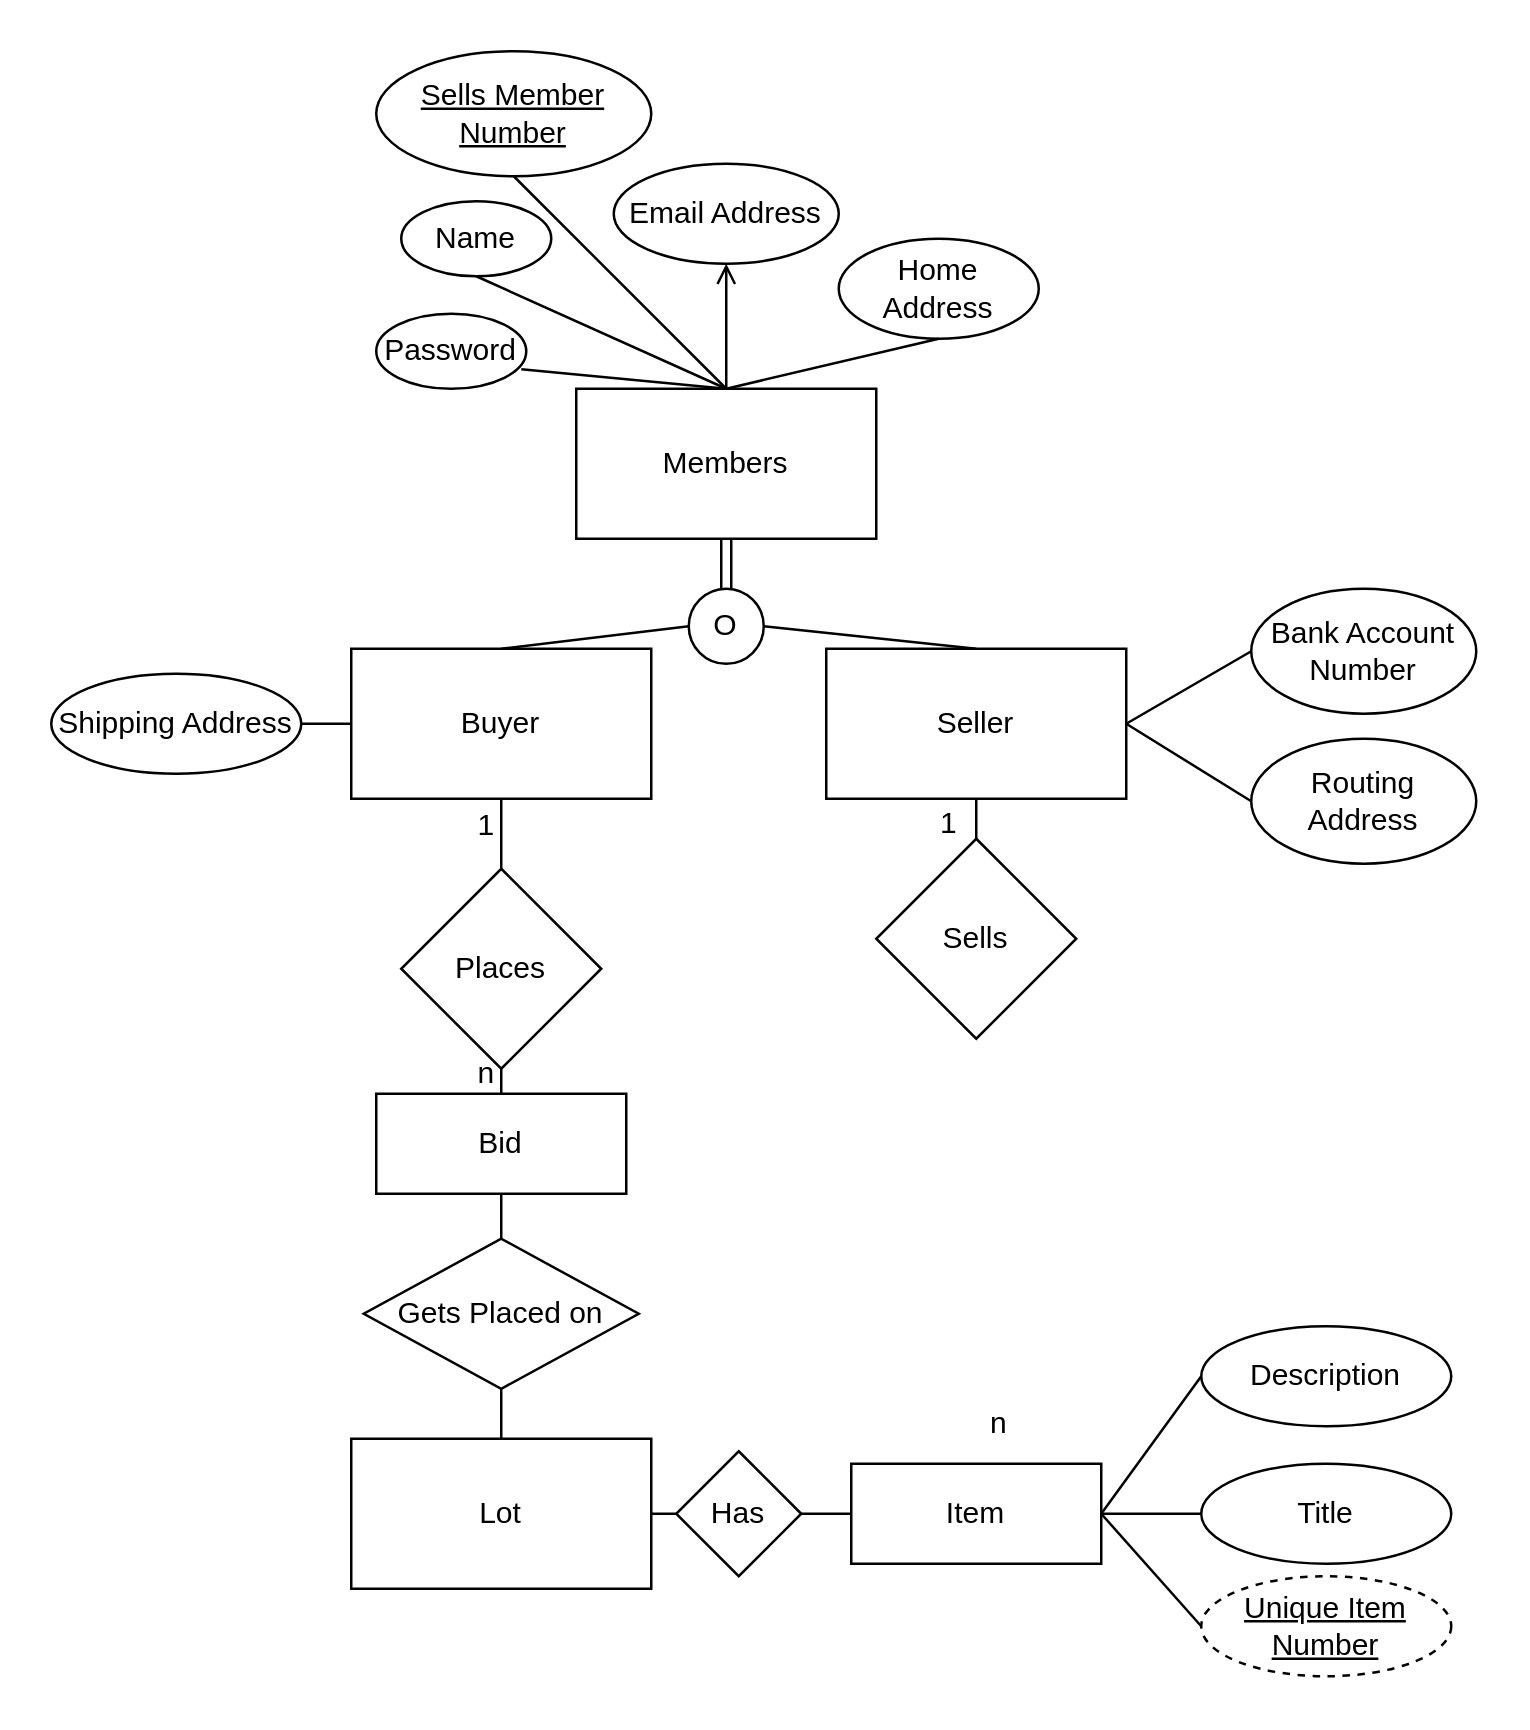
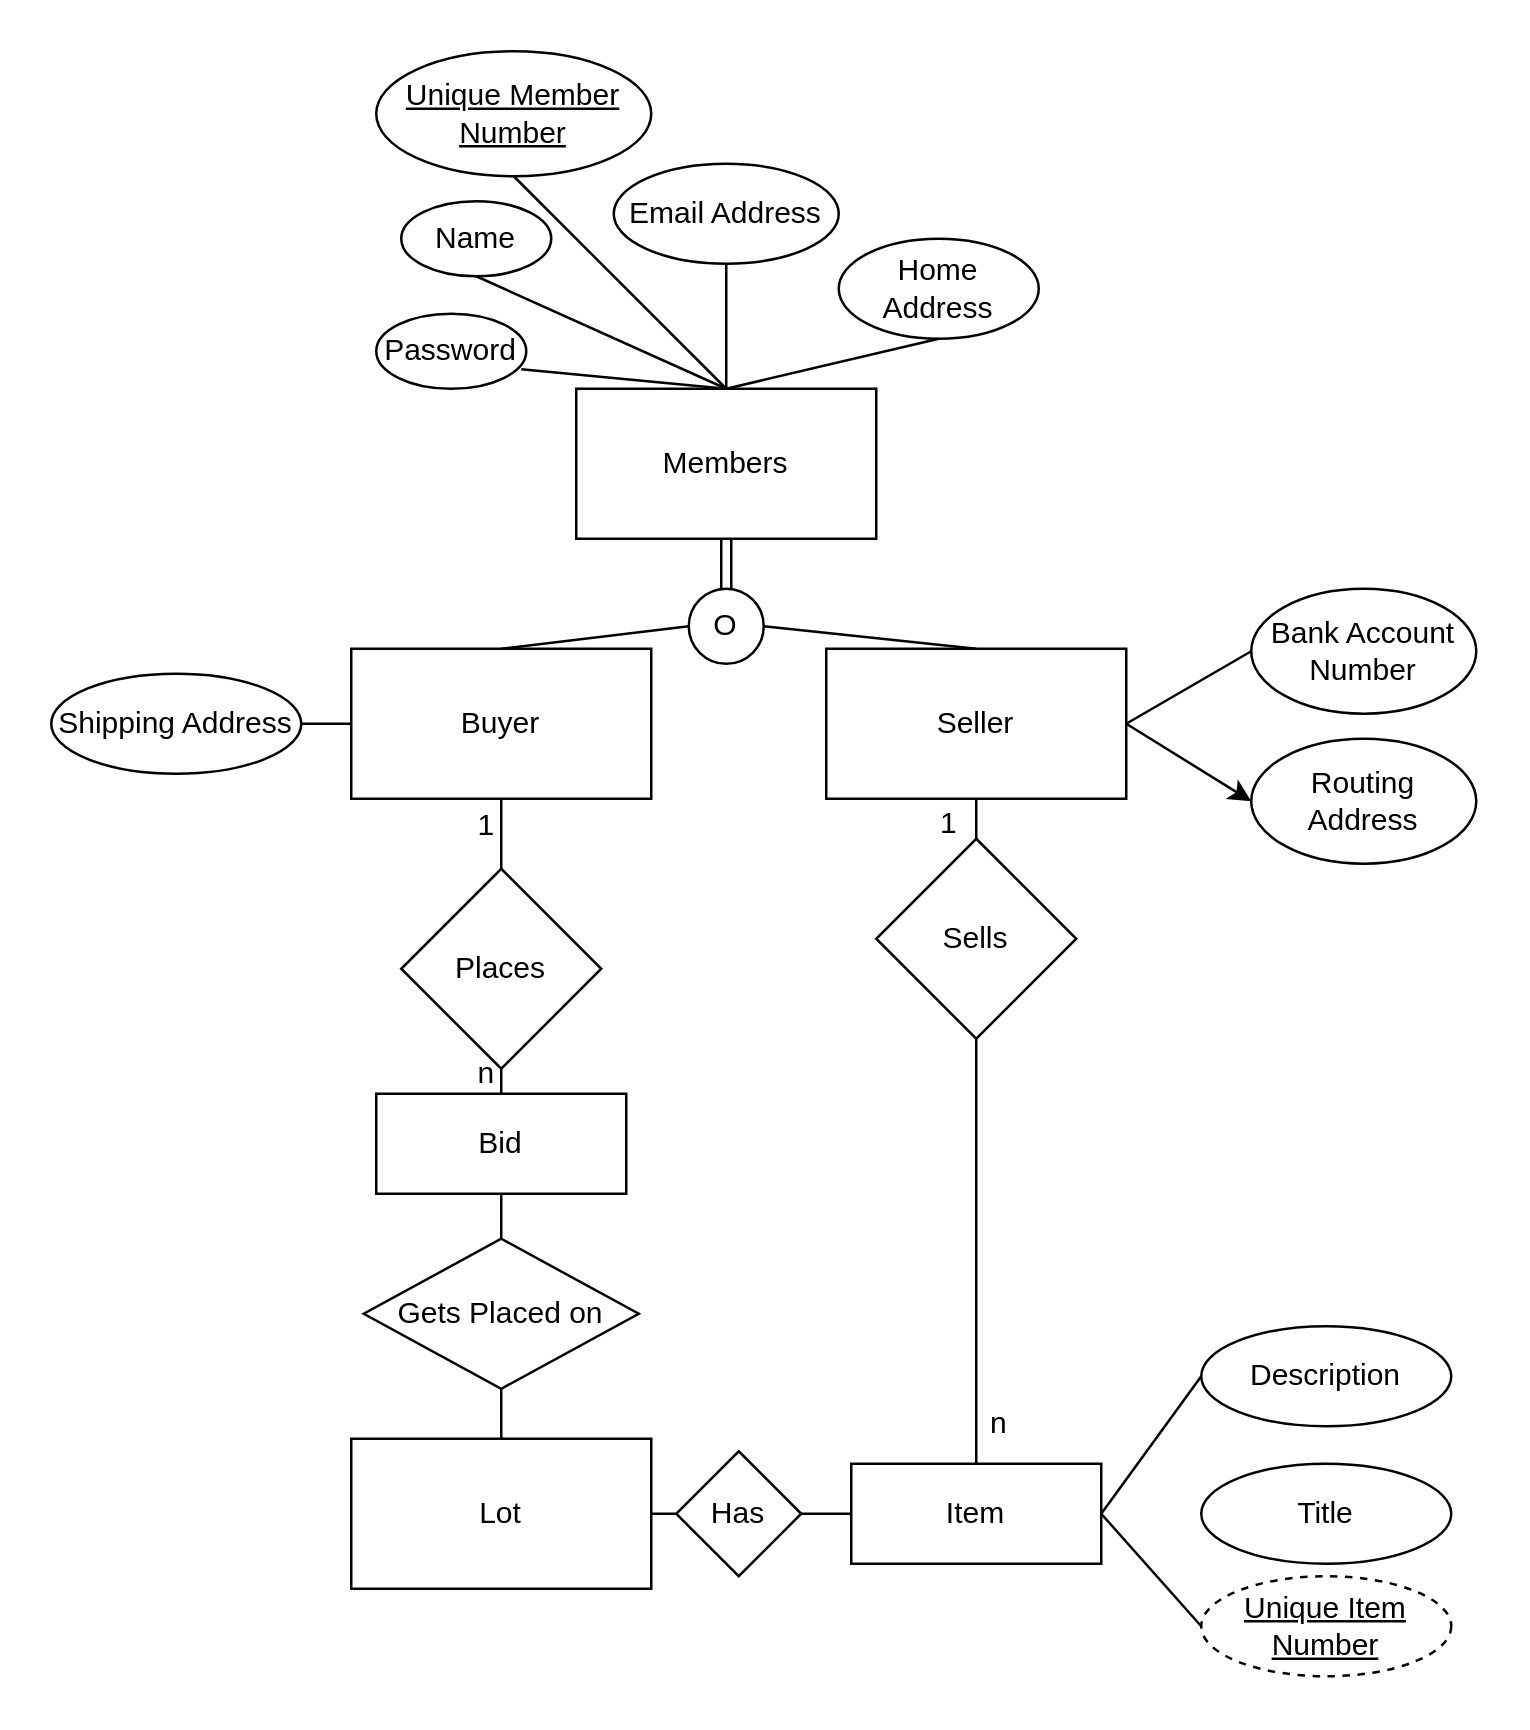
  <mxCell id="0" />
  <mxCell id="1" parent="0" />
  <mxCell id="2" value="Members" style="rounded=0;whiteSpace=wrap;html=1;" vertex="1" parent="1"><mxGeometry x="230" y="155" width="120" height="60" as="geometry" /></mxCell>
  <mxCell id="3" value="" style="endArrow=none;html=1;rounded=0;entryX=0;entryY=0.5;entryDx=0;entryDy=0;exitX=0.5;exitY=0;exitDx=0;exitDy=0;" edge="1" parent="1" source="4" target="13"><mxGeometry width="50" height="50" relative="1" as="geometry"><mxPoint x="165" y="425" as="sourcePoint" /><mxPoint x="315" y="505" as="targetPoint" /></mxGeometry></mxCell>
  <mxCell id="4" value="Buyer" style="rounded=0;whiteSpace=wrap;html=1;" vertex="1" parent="1"><mxGeometry x="140" y="259" width="120" height="60" as="geometry" /></mxCell>
  <mxCell id="5" value="Seller" style="rounded=0;whiteSpace=wrap;html=1;" vertex="1" parent="1"><mxGeometry x="330" y="259" width="120" height="60" as="geometry" /></mxCell>
  <mxCell id="6" value="" style="endArrow=none;html=1;rounded=0;entryX=1;entryY=0.5;entryDx=0;entryDy=0;exitX=0.5;exitY=0;exitDx=0;exitDy=0;" edge="1" parent="1" source="5" target="13"><mxGeometry width="50" height="50" relative="1" as="geometry"><mxPoint x="265" y="555" as="sourcePoint" /><mxPoint x="315" y="505" as="targetPoint" /></mxGeometry></mxCell>
  <mxCell id="7" value="Sells" style="rhombus;whiteSpace=wrap;html=1;" vertex="1" parent="1"><mxGeometry x="350" y="335" width="80" height="80" as="geometry" /></mxCell>
  <mxCell id="8" value="" style="endArrow=none;html=1;rounded=0;entryX=0.5;entryY=1;entryDx=0;entryDy=0;exitX=0.5;exitY=0;exitDx=0;exitDy=0;" edge="1" parent="1" source="7" target="5"><mxGeometry width="50" height="50" relative="1" as="geometry"><mxPoint x="265" y="555" as="sourcePoint" /><mxPoint x="315" y="505" as="targetPoint" /></mxGeometry></mxCell>
  <mxCell id="9" value="Lot" style="rounded=0;whiteSpace=wrap;html=1;" vertex="1" parent="1"><mxGeometry x="140" y="575" width="120" height="60" as="geometry" /></mxCell>
  <mxCell id="10" value="Places" style="rhombus;whiteSpace=wrap;html=1;" vertex="1" parent="1"><mxGeometry x="160" y="347" width="80" height="80" as="geometry" /></mxCell>
  <mxCell id="11" value="" style="endArrow=none;html=1;rounded=0;entryX=0.5;entryY=1;entryDx=0;entryDy=0;exitX=0.5;exitY=0;exitDx=0;exitDy=0;" edge="1" parent="1" source="45" target="10"><mxGeometry width="50" height="50" relative="1" as="geometry"><mxPoint x="170" y="545" as="sourcePoint" /><mxPoint x="75" y="505" as="targetPoint" /></mxGeometry></mxCell>
  <mxCell id="12" value="" style="endArrow=none;html=1;rounded=0;entryX=0.5;entryY=1;entryDx=0;entryDy=0;exitX=0.5;exitY=0;exitDx=0;exitDy=0;" edge="1" parent="1" source="10" target="4"><mxGeometry width="50" height="50" relative="1" as="geometry"><mxPoint x="265" y="555" as="sourcePoint" /><mxPoint x="315" y="505" as="targetPoint" /></mxGeometry></mxCell>
  <mxCell id="13" value="O" style="ellipse;whiteSpace=wrap;html=1;aspect=fixed;" vertex="1" parent="1"><mxGeometry x="275" y="235" width="30" height="30" as="geometry" /></mxCell>
  <mxCell id="14" value="" style="endArrow=none;html=1;rounded=0;entryX=0.5;entryY=1;entryDx=0;entryDy=0;exitX=0.5;exitY=0;exitDx=0;exitDy=0;shape=link;" edge="1" parent="1" source="13" target="2"><mxGeometry width="50" height="50" relative="1" as="geometry"><mxPoint x="265" y="455" as="sourcePoint" /><mxPoint x="315" y="405" as="targetPoint" /></mxGeometry></mxCell>
- <mxCell id="15" value="&lt;u&gt;Sells Member Number&lt;/u&gt;" style="ellipse;whiteSpace=wrap;html=1;" vertex="1" parent="1"><mxGeometry x="150" y="20" width="110" height="50" as="geometry" /></mxCell>
+ <mxCell id="15" value="&lt;u&gt;Unique Member Number&lt;/u&gt;" style="ellipse;whiteSpace=wrap;html=1;" vertex="1" parent="1"><mxGeometry x="150" y="20" width="110" height="50" as="geometry" /></mxCell>
  <mxCell id="16" value="" style="endArrow=none;html=1;rounded=0;entryX=0.5;entryY=1;entryDx=0;entryDy=0;exitX=0.5;exitY=0;exitDx=0;exitDy=0;" edge="1" parent="1" source="2" target="15"><mxGeometry width="50" height="50" relative="1" as="geometry"><mxPoint x="280" y="295" as="sourcePoint" /><mxPoint x="330" y="245" as="targetPoint" /></mxGeometry></mxCell>
  <mxCell id="17" value="Email Address" style="ellipse;whiteSpace=wrap;html=1;" vertex="1" parent="1"><mxGeometry x="245" y="65" width="90" height="40" as="geometry" /></mxCell>
- <mxCell id="18" value="" style="endArrow=open;html=1;rounded=0;entryX=0.5;entryY=1;entryDx=0;entryDy=0;exitX=0.5;exitY=0;exitDx=0;exitDy=0;" edge="1" parent="1" source="2" target="17"><mxGeometry width="50" height="50" relative="1" as="geometry"><mxPoint x="280" y="295" as="sourcePoint" /><mxPoint x="330" y="245" as="targetPoint" /></mxGeometry></mxCell>
+ <mxCell id="18" value="" style="endArrow=none;html=1;rounded=0;entryX=0.5;entryY=1;entryDx=0;entryDy=0;exitX=0.5;exitY=0;exitDx=0;exitDy=0;" edge="1" parent="1" source="2" target="17"><mxGeometry width="50" height="50" relative="1" as="geometry"><mxPoint x="280" y="295" as="sourcePoint" /><mxPoint x="330" y="245" as="targetPoint" /></mxGeometry></mxCell>
  <mxCell id="19" value="Name" style="ellipse;whiteSpace=wrap;html=1;" vertex="1" parent="1"><mxGeometry x="160" y="80" width="60" height="30" as="geometry" /></mxCell>
  <mxCell id="20" value="Password" style="ellipse;whiteSpace=wrap;html=1;" vertex="1" parent="1"><mxGeometry x="150" y="125" width="60" height="30" as="geometry" /></mxCell>
  <mxCell id="21" value="Home Address" style="ellipse;whiteSpace=wrap;html=1;" vertex="1" parent="1"><mxGeometry x="335" y="95" width="80" height="40" as="geometry" /></mxCell>
  <mxCell id="22" value="" style="endArrow=none;html=1;rounded=0;entryX=0.5;entryY=1;entryDx=0;entryDy=0;exitX=0.5;exitY=0;exitDx=0;exitDy=0;" edge="1" parent="1" source="2" target="21"><mxGeometry width="50" height="50" relative="1" as="geometry"><mxPoint x="280" y="285" as="sourcePoint" /><mxPoint x="330" y="235" as="targetPoint" /></mxGeometry></mxCell>
  <mxCell id="23" value="" style="endArrow=none;html=1;rounded=0;entryX=0.5;entryY=1;entryDx=0;entryDy=0;exitX=0.5;exitY=0;exitDx=0;exitDy=0;" edge="1" parent="1" source="2" target="19"><mxGeometry width="50" height="50" relative="1" as="geometry"><mxPoint x="280" y="285" as="sourcePoint" /><mxPoint x="330" y="235" as="targetPoint" /></mxGeometry></mxCell>
  <mxCell id="24" value="" style="endArrow=none;html=1;rounded=0;exitX=0.967;exitY=0.74;exitDx=0;exitDy=0;exitPerimeter=0;" edge="1" parent="1" source="20"><mxGeometry width="50" height="50" relative="1" as="geometry"><mxPoint x="280" y="285" as="sourcePoint" /><mxPoint x="290" y="155" as="targetPoint" /></mxGeometry></mxCell>
  <mxCell id="25" value="Shipping Address" style="ellipse;whiteSpace=wrap;html=1;" vertex="1" parent="1"><mxGeometry x="20" y="269" width="100" height="40" as="geometry" /></mxCell>
  <mxCell id="26" value="" style="endArrow=none;html=1;rounded=0;entryX=1;entryY=0.5;entryDx=0;entryDy=0;exitX=0;exitY=0.5;exitDx=0;exitDy=0;" edge="1" parent="1" source="4" target="25"><mxGeometry width="50" height="50" relative="1" as="geometry"><mxPoint x="280" y="285" as="sourcePoint" /><mxPoint x="330" y="235" as="targetPoint" /></mxGeometry></mxCell>
  <mxCell id="27" value="Bank Account Number" style="ellipse;whiteSpace=wrap;html=1;" vertex="1" parent="1"><mxGeometry x="500" y="235" width="90" height="50" as="geometry" /></mxCell>
  <mxCell id="28" value="Routing Address" style="ellipse;whiteSpace=wrap;html=1;" vertex="1" parent="1"><mxGeometry x="500" y="295" width="90" height="50" as="geometry" /></mxCell>
- <mxCell id="29" value="" style="endArrow=none;html=1;rounded=0;entryX=0;entryY=0.5;entryDx=0;entryDy=0;exitX=1;exitY=0.5;exitDx=0;exitDy=0;" edge="1" parent="1" source="5" target="28"><mxGeometry width="50" height="50" relative="1" as="geometry"><mxPoint x="280" y="275" as="sourcePoint" /><mxPoint x="330" y="225" as="targetPoint" /></mxGeometry></mxCell>
+ <mxCell id="29" value="" style="endArrow=classic;html=1;rounded=0;entryX=0;entryY=0.5;entryDx=0;entryDy=0;exitX=1;exitY=0.5;exitDx=0;exitDy=0;" edge="1" parent="1" source="5" target="28"><mxGeometry width="50" height="50" relative="1" as="geometry"><mxPoint x="280" y="275" as="sourcePoint" /><mxPoint x="330" y="225" as="targetPoint" /></mxGeometry></mxCell>
+ <mxCell id="30" value="" style="endArrow=none;html=1;rounded=0;entryX=0.5;entryY=1;entryDx=0;entryDy=0;exitX=0.5;exitY=0;exitDx=0;exitDy=0;" edge="1" parent="1" source="31" target="7"><mxGeometry width="50" height="50" relative="1" as="geometry"><mxPoint x="410" y="465" as="sourcePoint" /><mxPoint x="530" y="395" as="targetPoint" /></mxGeometry></mxCell>
  <mxCell id="31" value="Item" style="whiteSpace=wrap;html=1;align=center;" vertex="1" parent="1"><mxGeometry x="340" y="585" width="100" height="40" as="geometry" /></mxCell>
  <mxCell id="32" value="Has" style="shape=rhombus;perimeter=rhombusPerimeter;whiteSpace=wrap;html=1;align=center;" vertex="1" parent="1"><mxGeometry x="270" y="580" width="50" height="50" as="geometry" /></mxCell>
  <mxCell id="33" value="" style="endArrow=none;html=1;rounded=0;exitX=1;exitY=0.5;exitDx=0;exitDy=0;entryX=0;entryY=0.5;entryDx=0;entryDy=0;" edge="1" parent="1" source="9" target="32"><mxGeometry width="50" height="50" relative="1" as="geometry"><mxPoint x="280" y="255" as="sourcePoint" /><mxPoint x="330" y="205" as="targetPoint" /></mxGeometry></mxCell>
  <mxCell id="34" value="" style="endArrow=none;html=1;rounded=0;exitX=1;exitY=0.5;exitDx=0;exitDy=0;entryX=0;entryY=0.5;entryDx=0;entryDy=0;" edge="1" parent="1" source="32" target="31"><mxGeometry width="50" height="50" relative="1" as="geometry"><mxPoint x="280" y="255" as="sourcePoint" /><mxPoint x="330" y="205" as="targetPoint" /></mxGeometry></mxCell>
  <mxCell id="35" value="Unique Item Number" style="ellipse;whiteSpace=wrap;html=1;align=center;fontStyle=4;dashed=1;" vertex="1" parent="1"><mxGeometry x="480" y="630" width="100" height="40" as="geometry" /></mxCell>
  <mxCell id="36" value="" style="endArrow=none;html=1;rounded=0;entryX=0;entryY=0.5;entryDx=0;entryDy=0;exitX=1;exitY=0.5;exitDx=0;exitDy=0;" edge="1" parent="1" source="31" target="35"><mxGeometry width="50" height="50" relative="1" as="geometry"><mxPoint x="280" y="245" as="sourcePoint" /><mxPoint x="330" y="195" as="targetPoint" /></mxGeometry></mxCell>
  <mxCell id="37" value="Title" style="ellipse;whiteSpace=wrap;html=1;align=center;" vertex="1" parent="1"><mxGeometry x="480" y="585" width="100" height="40" as="geometry" /></mxCell>
- <mxCell id="38" value="" style="endArrow=none;html=1;rounded=0;entryX=0;entryY=0.5;entryDx=0;entryDy=0;exitX=1;exitY=0.5;exitDx=0;exitDy=0;" edge="1" parent="1" source="31" target="37"><mxGeometry width="50" height="50" relative="1" as="geometry"><mxPoint x="280" y="245" as="sourcePoint" /><mxPoint x="330" y="195" as="targetPoint" /></mxGeometry></mxCell>
  <mxCell id="39" value="Description" style="ellipse;whiteSpace=wrap;html=1;align=center;" vertex="1" parent="1"><mxGeometry x="480" y="530" width="100" height="40" as="geometry" /></mxCell>
  <mxCell id="40" value="" style="endArrow=none;html=1;rounded=0;entryX=0;entryY=0.5;entryDx=0;entryDy=0;exitX=1;exitY=0.5;exitDx=0;exitDy=0;" edge="1" parent="1" source="31" target="39"><mxGeometry width="50" height="50" relative="1" as="geometry"><mxPoint x="280" y="245" as="sourcePoint" /><mxPoint x="330" y="195" as="targetPoint" /></mxGeometry></mxCell>
  <mxCell id="41" value="n" style="text;strokeColor=none;fillColor=none;spacingLeft=4;spacingRight=4;overflow=hidden;rotatable=0;points=[[0,0.5],[1,0.5]];portConstraint=eastwest;fontSize=12;whiteSpace=wrap;html=1;" vertex="1" parent="1"><mxGeometry x="185" y="415" width="40" height="30" as="geometry" /></mxCell>
  <mxCell id="42" value="1" style="text;strokeColor=none;fillColor=none;spacingLeft=4;spacingRight=4;overflow=hidden;rotatable=0;points=[[0,0.5],[1,0.5]];portConstraint=eastwest;fontSize=12;whiteSpace=wrap;html=1;" vertex="1" parent="1"><mxGeometry x="370" y="315" width="40" height="30" as="geometry" /></mxCell>
  <mxCell id="43" value="n" style="text;strokeColor=none;fillColor=none;spacingLeft=4;spacingRight=4;overflow=hidden;rotatable=0;points=[[0,0.5],[1,0.5]];portConstraint=eastwest;fontSize=12;whiteSpace=wrap;html=1;" vertex="1" parent="1"><mxGeometry x="390" y="555" width="40" height="30" as="geometry" /></mxCell>
  <mxCell id="44" value="1" style="text;strokeColor=none;fillColor=none;spacingLeft=4;spacingRight=4;overflow=hidden;rotatable=0;points=[[0,0.5],[1,0.5]];portConstraint=eastwest;fontSize=12;whiteSpace=wrap;html=1;" vertex="1" parent="1"><mxGeometry x="185" y="316" width="40" height="30" as="geometry" /></mxCell>
  <mxCell id="45" value="Bid" style="whiteSpace=wrap;html=1;align=center;" vertex="1" parent="1"><mxGeometry x="150" y="437" width="100" height="40" as="geometry" /></mxCell>
  <mxCell id="46" value="Gets Placed on" style="shape=rhombus;perimeter=rhombusPerimeter;whiteSpace=wrap;html=1;align=center;" vertex="1" parent="1"><mxGeometry x="145" y="495" width="110" height="60" as="geometry" /></mxCell>
  <mxCell id="47" value="" style="endArrow=none;html=1;rounded=0;exitX=0.5;exitY=1;exitDx=0;exitDy=0;entryX=0.5;entryY=0;entryDx=0;entryDy=0;" edge="1" parent="1" source="45" target="46"><mxGeometry width="50" height="50" relative="1" as="geometry"><mxPoint x="280" y="245" as="sourcePoint" /><mxPoint x="330" y="195" as="targetPoint" /></mxGeometry></mxCell>
  <mxCell id="48" value="" style="endArrow=none;html=1;rounded=0;entryX=0.5;entryY=1;entryDx=0;entryDy=0;exitX=0.5;exitY=0;exitDx=0;exitDy=0;" edge="1" parent="1" source="9" target="46"><mxGeometry width="50" height="50" relative="1" as="geometry"><mxPoint x="280" y="245" as="sourcePoint" /><mxPoint x="330" y="195" as="targetPoint" /></mxGeometry></mxCell>
  <mxCell id="49" value="" style="endArrow=none;html=1;rounded=0;entryX=0;entryY=0.5;entryDx=0;entryDy=0;exitX=1;exitY=0.5;exitDx=0;exitDy=0;" edge="1" parent="1" source="5" target="27"><mxGeometry width="50" height="50" relative="1" as="geometry"><mxPoint x="280" y="385" as="sourcePoint" /><mxPoint x="330" y="335" as="targetPoint" /></mxGeometry></mxCell>
